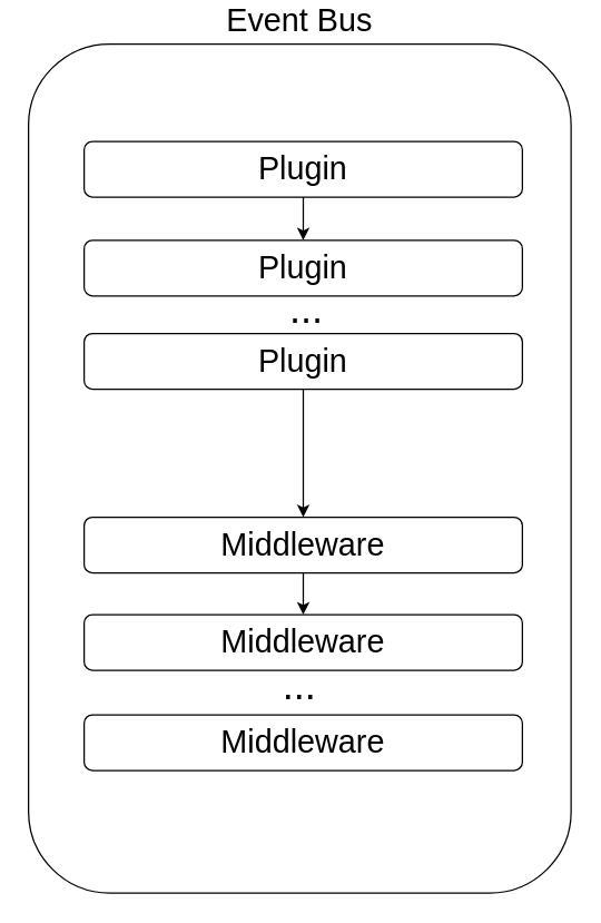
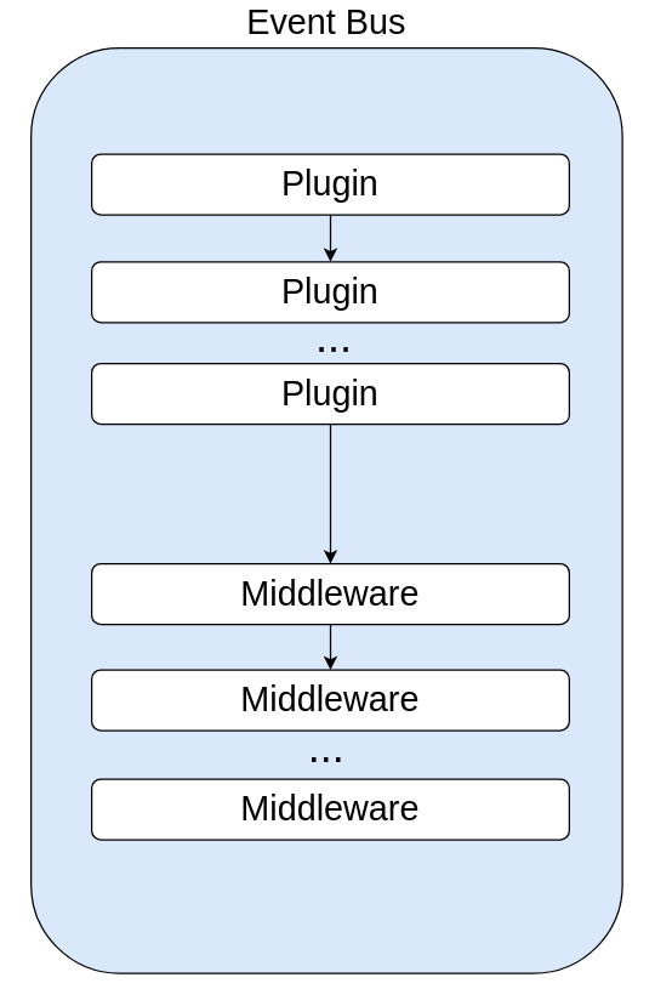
  <mxCell id="0" />
  <mxCell id="1" parent="0" />
- <mxCell id="2" value="Event Bus" style="rounded=1;whiteSpace=wrap;html=1;labelPosition=center;verticalLabelPosition=top;align=center;verticalAlign=bottom;fontSize=23;" parent="1" vertex="1"><mxGeometry x="20" width="390" height="610" as="geometry" y="20" /></mxCell>
+ <mxCell id="2" value="Event Bus" style="rounded=1;whiteSpace=wrap;html=1;labelPosition=center;verticalLabelPosition=top;align=center;verticalAlign=bottom;fontSize=23;fillColor=#dae8fc;" parent="1" vertex="1"><mxGeometry x="20" width="390" height="610" as="geometry" y="20" /></mxCell>
  <mxCell id="3" value="Plugin" style="rounded=1;whiteSpace=wrap;html=1;fontSize=23;" parent="1" vertex="1"><mxGeometry x="60" y="90" width="315" height="40" as="geometry" /></mxCell>
  <mxCell id="4" value="Plugin" style="rounded=1;whiteSpace=wrap;html=1;fontSize=23;" parent="1" vertex="1"><mxGeometry x="60" y="161" width="315" height="40" as="geometry" /></mxCell>
  <mxCell id="5" value="Plugin" style="rounded=1;whiteSpace=wrap;html=1;fontSize=23;" parent="1" vertex="1"><mxGeometry x="60" y="228" width="315" height="40" as="geometry" /></mxCell>
  <mxCell id="6" value="Middleware" style="rounded=1;whiteSpace=wrap;html=1;fontSize=23;" parent="1" vertex="1"><mxGeometry x="60" y="360" width="315" height="40" as="geometry" /></mxCell>
  <mxCell id="7" value="Middleware" style="rounded=1;whiteSpace=wrap;html=1;fontSize=23;" parent="1" vertex="1"><mxGeometry x="60" y="430" width="315" height="40" as="geometry" /></mxCell>
  <mxCell id="8" value="Middleware" style="rounded=1;whiteSpace=wrap;html=1;fontSize=23;" parent="1" vertex="1"><mxGeometry x="60" y="502" width="315" height="40" as="geometry" /></mxCell>
  <mxCell id="9" value="" style="endArrow=classic;html=1;fontSize=23;exitX=0.5;exitY=1;exitDx=0;exitDy=0;entryX=0.5;entryY=0;entryDx=0;entryDy=0;" parent="1" source="5" target="6" edge="1"><mxGeometry width="50" height="50" relative="1" as="geometry"><mxPoint x="290" y="400" as="sourcePoint" /><mxPoint x="340" y="350" as="targetPoint" /></mxGeometry></mxCell>
  <mxCell id="10" value="..." style="text;html=1;strokeColor=none;fillColor=none;align=center;verticalAlign=middle;whiteSpace=wrap;rounded=0;fontSize=29;" parent="1" vertex="1"><mxGeometry x="200" y="201" width="40" height="20" as="geometry" /></mxCell>
  <mxCell id="11" value="..." style="text;html=1;strokeColor=none;fillColor=none;align=center;verticalAlign=middle;whiteSpace=wrap;rounded=0;fontSize=29;" parent="1" vertex="1"><mxGeometry x="195" y="471" width="40" height="20" as="geometry" /></mxCell>
  <mxCell id="12" value="" style="endArrow=classic;html=1;fontSize=23;exitX=0.5;exitY=1;exitDx=0;exitDy=0;entryX=0.5;entryY=0;entryDx=0;entryDy=0;" parent="1" source="3" edge="1" target="4"><mxGeometry width="50" height="50" relative="1" as="geometry"><mxPoint x="290" y="278" as="sourcePoint" /><mxPoint x="280" y="160" as="targetPoint" /></mxGeometry></mxCell>
  <mxCell id="13" value="" style="endArrow=classic;html=1;fontSize=23;exitX=0.5;exitY=1;exitDx=0;exitDy=0;entryX=0.5;entryY=0;entryDx=0;entryDy=0;" parent="1" source="6" target="7" edge="1"><mxGeometry width="50" height="50" relative="1" as="geometry"><mxPoint x="290" y="388" as="sourcePoint" /><mxPoint x="290" y="418" as="targetPoint" /></mxGeometry></mxCell>
